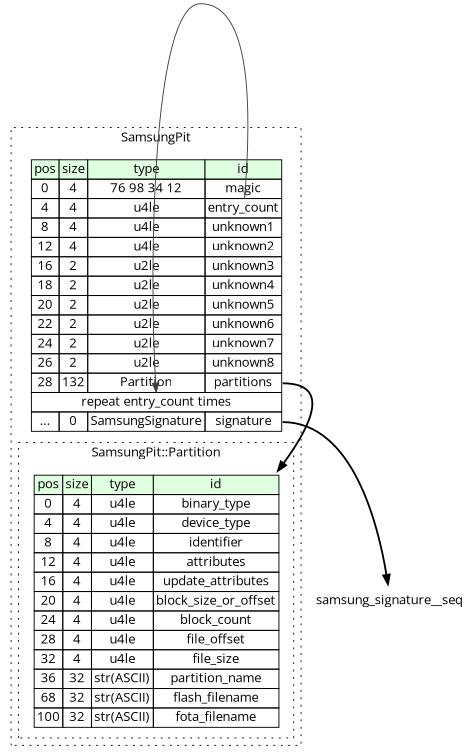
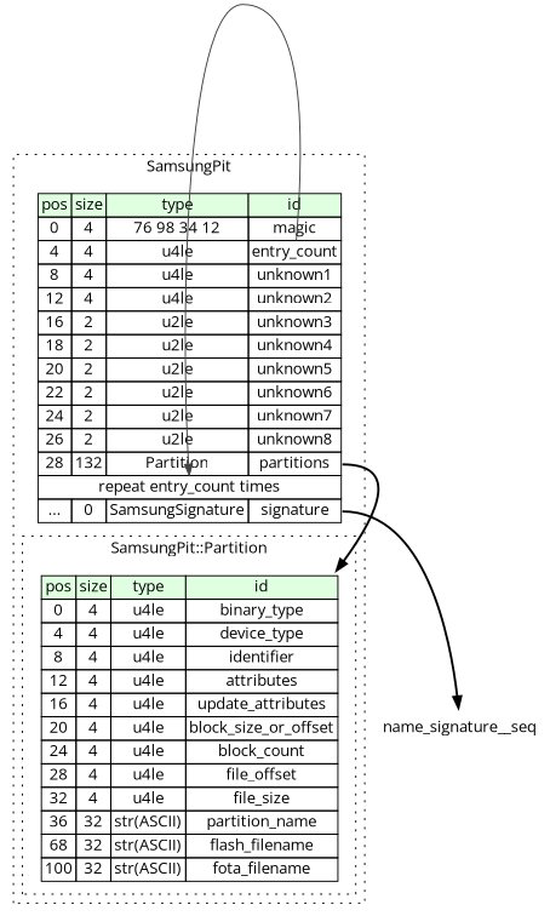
  digraph {
    rankdir=TB
    fontname="Open Sans"
    node [shape=plaintext fontname="Open Sans"]
    edge [style=bold fontname="Open Sans"]
    n1 [label=<<TABLE BORDER="0" CELLBORDER="1" CELLSPACING="0"> 				<TR><TD BGCOLOR="#E0FFE0">pos</TD><TD BGCOLOR="#E0FFE0">size</TD><TD BGCOLOR="#E0FFE0">type</TD><TD BGCOLOR="#E0FFE0">id</TD></TR> 				<TR><TD PORT="binary_type_pos">0</TD><TD PORT="binary_type_size">4</TD><TD>u4le</TD><TD PORT="binary_type_type">binary_type</TD></TR> 				<TR><TD PORT="device_type_pos">4</TD><TD PORT="device_type_size">4</TD><TD>u4le</TD><TD PORT="device_type_type">device_type</TD></TR> 				<TR><TD PORT="identifier_pos">8</TD><TD PORT="identifier_size">4</TD><TD>u4le</TD><TD PORT="identifier_type">identifier</TD></TR> 				<TR><TD PORT="attributes_pos">12</TD><TD PORT="attributes_size">4</TD><TD>u4le</TD><TD PORT="attributes_type">attributes</TD></TR> 				<TR><TD PORT="update_attributes_pos">16</TD><TD PORT="update_attributes_size">4</TD><TD>u4le</TD><TD PORT="update_attributes_type">update_attributes</TD></TR> 				<TR><TD PORT="block_size_or_offset_pos">20</TD><TD PORT="block_size_or_offset_size">4</TD><TD>u4le</TD><TD PORT="block_size_or_offset_type">block_size_or_offset</TD></TR> 				<TR><TD PORT="block_count_pos">24</TD><TD PORT="block_count_size">4</TD><TD>u4le</TD><TD PORT="block_count_type">block_count</TD></TR> 				<TR><TD PORT="file_offset_pos">28</TD><TD PORT="file_offset_size">4</TD><TD>u4le</TD><TD PORT="file_offset_type">file_offset</TD></TR> 				<TR><TD PORT="file_size_pos">32</TD><TD PORT="file_size_size">4</TD><TD>u4le</TD><TD PORT="file_size_type">file_size</TD></TR> 				<TR><TD PORT="partition_name_pos">36</TD><TD PORT="partition_name_size">32</TD><TD>str(ASCII)</TD><TD PORT="partition_name_type">partition_name</TD></TR> 				<TR><TD PORT="flash_filename_pos">68</TD><TD PORT="flash_filename_size">32</TD><TD>str(ASCII)</TD><TD PORT="flash_filename_type">flash_filename</TD></TR> 				<TR><TD PORT="fota_filename_pos">100</TD><TD PORT="fota_filename_size">32</TD><TD>str(ASCII)</TD><TD PORT="fota_filename_type">fota_filename</TD></TR> 			</TABLE>>]
    n2 [label=<<TABLE BORDER="0" CELLBORDER="1" CELLSPACING="0"> 			<TR><TD BGCOLOR="#E0FFE0">pos</TD><TD BGCOLOR="#E0FFE0">size</TD><TD BGCOLOR="#E0FFE0">type</TD><TD BGCOLOR="#E0FFE0">id</TD></TR> 			<TR><TD PORT="magic_pos">0</TD><TD PORT="magic_size">4</TD><TD>76 98 34 12</TD><TD PORT="magic_type">magic</TD></TR> 			<TR><TD PORT="entry_count_pos">4</TD><TD PORT="entry_count_size">4</TD><TD>u4le</TD><TD PORT="entry_count_type">entry_count</TD></TR> 			<TR><TD PORT="unknown1_pos">8</TD><TD PORT="unknown1_size">4</TD><TD>u4le</TD><TD PORT="unknown1_type">unknown1</TD></TR> 			<TR><TD PORT="unknown2_pos">12</TD><TD PORT="unknown2_size">4</TD><TD>u4le</TD><TD PORT="unknown2_type">unknown2</TD></TR> 			<TR><TD PORT="unknown3_pos">16</TD><TD PORT="unknown3_size">2</TD><TD>u2le</TD><TD PORT="unknown3_type">unknown3</TD></TR> 			<TR><TD PORT="unknown4_pos">18</TD><TD PORT="unknown4_size">2</TD><TD>u2le</TD><TD PORT="unknown4_type">unknown4</TD></TR> 			<TR><TD PORT="unknown5_pos">20</TD><TD PORT="unknown5_size">2</TD><TD>u2le</TD><TD PORT="unknown5_type">unknown5</TD></TR> 			<TR><TD PORT="unknown6_pos">22</TD><TD PORT="unknown6_size">2</TD><TD>u2le</TD><TD PORT="unknown6_type">unknown6</TD></TR> 			<TR><TD PORT="unknown7_pos">24</TD><TD PORT="unknown7_size">2</TD><TD>u2le</TD><TD PORT="unknown7_type">unknown7</TD></TR> 			<TR><TD PORT="unknown8_pos">26</TD><TD PORT="unknown8_size">2</TD><TD>u2le</TD><TD PORT="unknown8_type">unknown8</TD></TR> 			<TR><TD PORT="partitions_pos">28</TD><TD PORT="partitions_size">132</TD><TD>Partition</TD><TD PORT="partitions_type">partitions</TD></TR> 			<TR><TD COLSPAN="4" PORT="partitions__repeat">repeat entry_count times</TD></TR> 			<TR><TD PORT="signature_pos">...</TD><TD PORT="signature_size">0</TD><TD>SamsungSignature</TD><TD PORT="signature_type">signature</TD></TR> 		</TABLE>>]
-   samsung_signature__seq
+   samsung_signature__seq [label=name_signature__seq]
    subgraph cluster_1 {
      label=SamsungPit
      style=dotted
      n2
      subgraph cluster_2 {
        label="SamsungPit::Partition"
        style=dotted
        n1
      }
    }
    n2 -> n1 [tailport=partitions_type]
    n2 -> n2 [color="#404040" headport=partitions__repeat tailport=entry_count_type style=""]
    n2 -> samsung_signature__seq [tailport=signature_type]
  }
